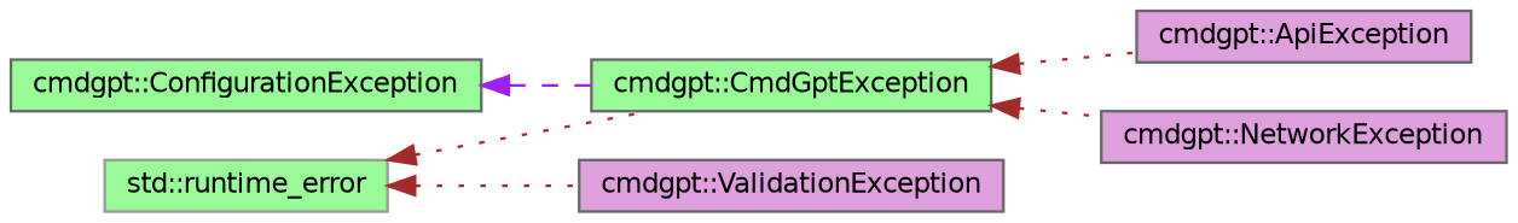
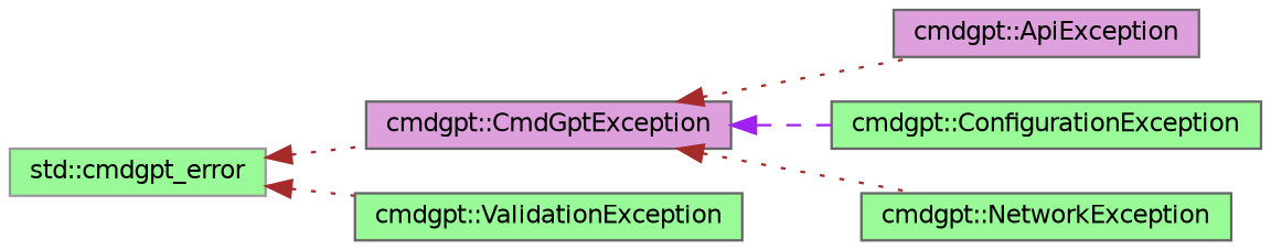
  digraph {
    rankdir=LR
    node [color=grey40 fillcolor=palegreen fontname=Helvetica fontsize=10 shape=box style=filled]
    edge [color=brown dir=back fontname=Helvetica fontsize=10 labelfontname=Helvetica labelfontsize=10 style=dotted]
-   n1 [color=grey60 height=0.2 label="std::runtime_error" width=0.4]
-   n2 [height=0.2 label="cmdgpt::CmdGptException" width=0.4]
-   n3 [fillcolor=plum height=0.2 label="cmdgpt::ValidationException" width=0.4]
+   n1 [color=grey60 height=0.2 label="std::cmdgpt_error" width=0.4]
+   n2 [fillcolor=plum height=0.2 label="cmdgpt::CmdGptException" width=0.4]
+   n3 [height=0.2 label="cmdgpt::ValidationException" width=0.4]
    n4 [fillcolor=plum height=0.2 label="cmdgpt::ApiException" width=0.4]
    n5 [height=0.2 label="cmdgpt::ConfigurationException" width=0.4]
-   n6 [fillcolor=plum height=0.2 label="cmdgpt::NetworkException" width=0.4]
+   n6 [height=0.2 label="cmdgpt::NetworkException" width=0.4]
    n1 -> n2
    n1 -> n3
    n2 -> n4
-   n5 -> n2 [color=purple style=dashed]
+   n2 -> n5 [color=purple style=dashed]
    n2 -> n6
  }
